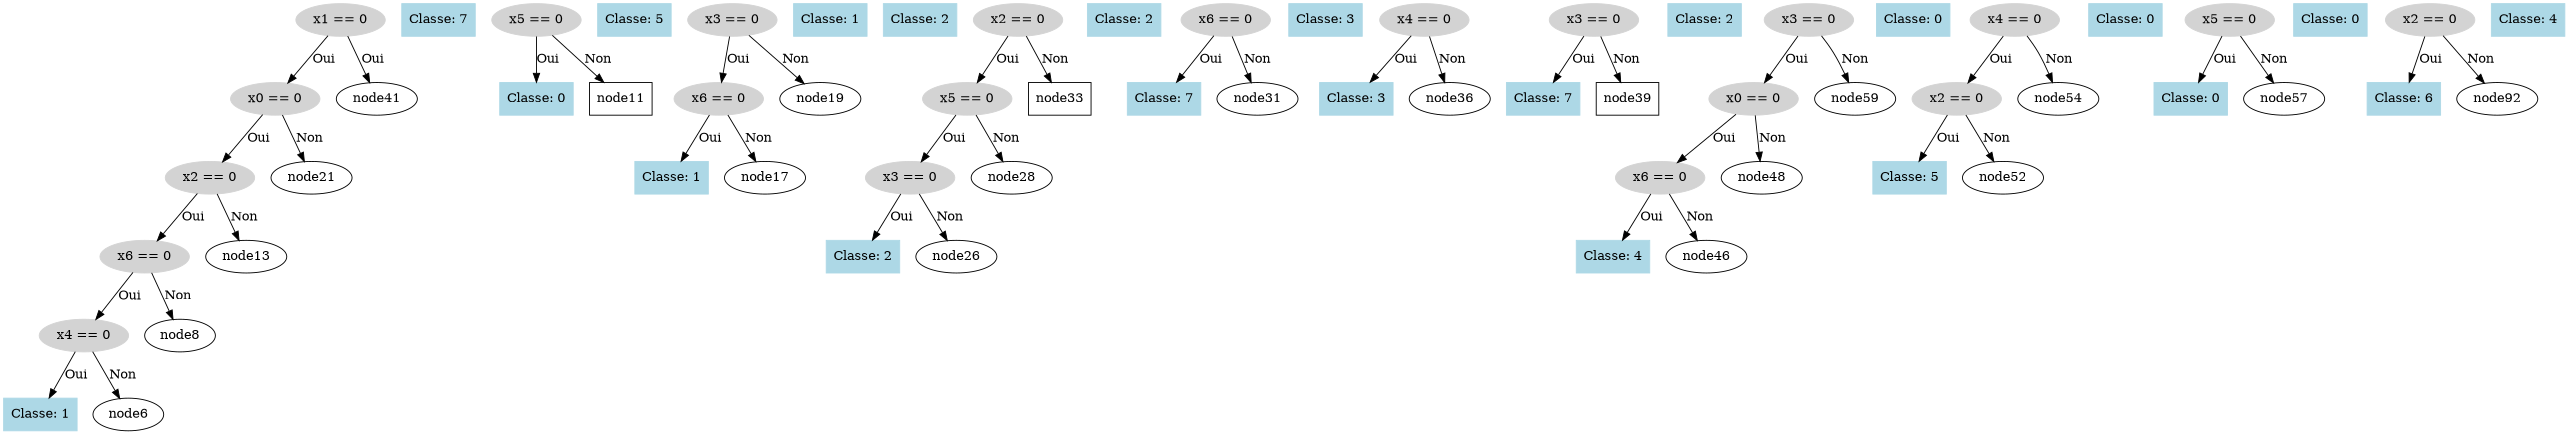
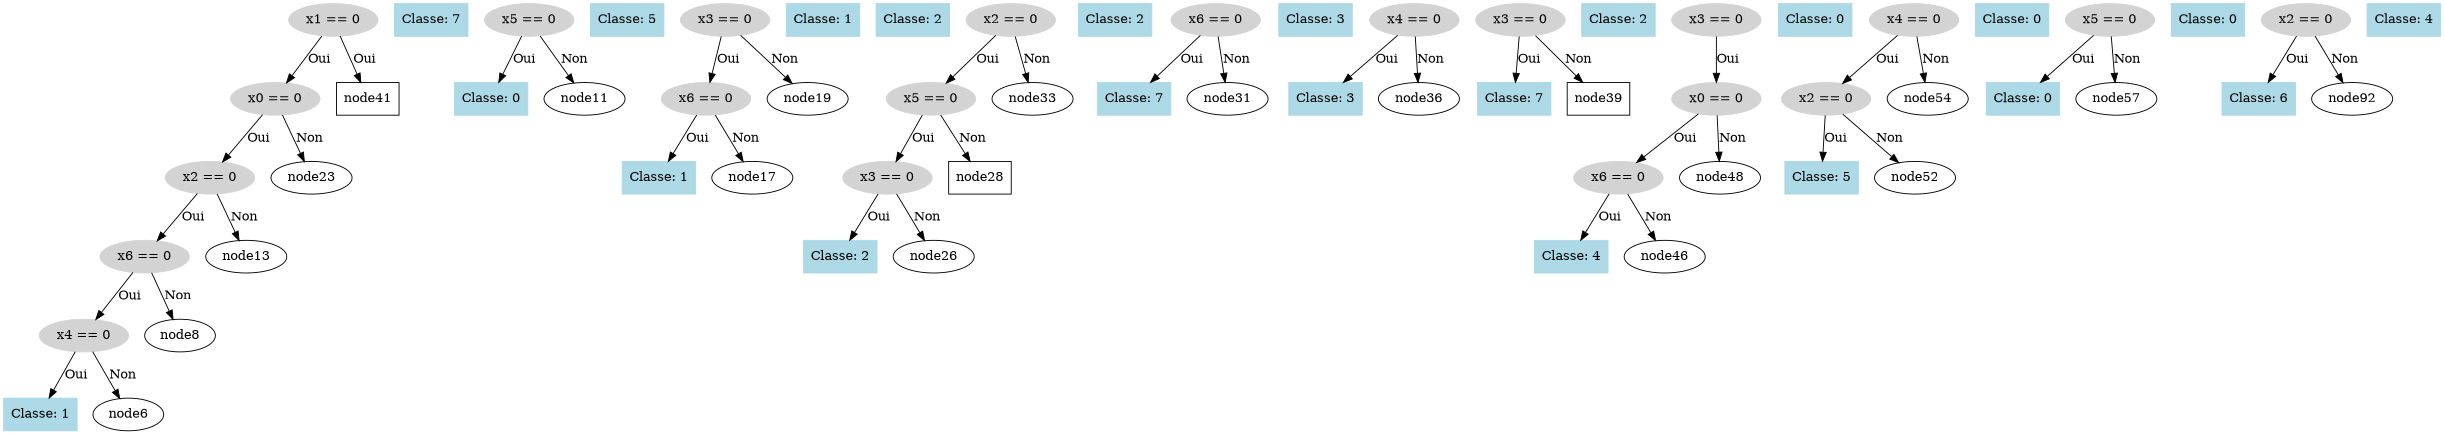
  digraph {
    node [color=lightblue shape=box style=filled]
    n1 [color=lightgray label="x1 == 0" shape=ellipse]
    n2 [color=lightgray label="x0 == 0" shape=ellipse]
-   node41 [color="" shape="" style=""]
+   node41 [color="" style=""]
    n4 [color=lightgray label="x2 == 0" shape=ellipse]
-   node21 [color="" shape="" style=""]
+   node21 [label=node23 color="" shape="" style=""]
    n6 [color=lightgray label="x6 == 0" shape=ellipse]
    node13 [color="" shape="" style=""]
    n8 [color=lightgray label="x4 == 0" shape=ellipse]
    node8 [color="" shape="" style=""]
    n10 [label="Classe: 1"]
    node6 [color="" shape="" style=""]
    n12 [label="Classe: 7"]
    n13 [color=lightgray label="x5 == 0" shape=ellipse]
    n14 [label="Classe: 0"]
-   node11 [color="" style=""]
+   node11 [color="" shape="" style=""]
    n16 [label="Classe: 5"]
    n17 [color=lightgray label="x3 == 0" shape=ellipse]
    n18 [color=lightgray label="x6 == 0" shape=ellipse]
    node19 [color="" shape="" style=""]
    n20 [label="Classe: 1"]
    node17 [color="" shape="" style=""]
    n22 [label="Classe: 1"]
    n23 [label="Classe: 2"]
    n24 [color=lightgray label="x2 == 0" shape=ellipse]
    n25 [color=lightgray label="x5 == 0" shape=ellipse]
-   node33 [color="" style=""]
+   node33 [color="" shape="" style=""]
    n27 [color=lightgray label="x3 == 0" shape=ellipse]
-   node28 [color="" shape="" style=""]
+   node28 [color="" style=""]
    n29 [label="Classe: 2"]
    node26 [color="" shape="" style=""]
    n31 [label="Classe: 2"]
    n32 [color=lightgray label="x6 == 0" shape=ellipse]
    n33 [label="Classe: 7"]
    node31 [color="" shape="" style=""]
    n35 [label="Classe: 3"]
    n36 [color=lightgray label="x4 == 0" shape=ellipse]
    n37 [label="Classe: 3"]
    node36 [color="" shape="" style=""]
    n39 [color=lightgray label="x3 == 0" shape=ellipse]
    n40 [label="Classe: 7"]
    node39 [color="" style=""]
    n42 [label="Classe: 2"]
    n43 [color=lightgray label="x3 == 0" shape=ellipse]
    n44 [color=lightgray label="x0 == 0" shape=ellipse]
-   node59 [color="" shape="" style=""]
    n46 [color=lightgray label="x6 == 0" shape=ellipse]
    node48 [color="" shape="" style=""]
    n48 [label="Classe: 4"]
    node46 [color="" shape="" style=""]
    n50 [label="Classe: 0"]
    n51 [color=lightgray label="x4 == 0" shape=ellipse]
    n52 [color=lightgray label="x2 == 0" shape=ellipse]
    node54 [color="" shape="" style=""]
    n54 [label="Classe: 5"]
    node52 [color="" shape="" style=""]
    n56 [label="Classe: 0"]
    n57 [color=lightgray label="x5 == 0" shape=ellipse]
    n58 [label="Classe: 0"]
    node57 [color="" shape="" style=""]
    n60 [label="Classe: 0"]
    n61 [color=lightgray label="x2 == 0" shape=ellipse]
    n62 [label="Classe: 6"]
    n63 [label=node92 color="" shape="" style=""]
    n64 [label="Classe: 4"]
    n1 -> n2 [label=Oui]
    n1 -> node41 [label=Oui]
    n2 -> n4 [label=Oui]
    n2 -> node21 [label=Non]
    n4 -> n6 [label=Oui]
    n4 -> node13 [label=Non]
    n6 -> n8 [label=Oui]
    n6 -> node8 [label=Non]
    n8 -> n10 [label=Oui]
    n8 -> node6 [label=Non]
    n13 -> n14 [label=Oui]
    n13 -> node11 [label=Non]
    n17 -> n18 [label=Oui]
    n17 -> node19 [label=Non]
    n18 -> n20 [label=Oui]
    n18 -> node17 [label=Non]
    n24 -> n25 [label=Oui]
    n24 -> node33 [label=Non]
    n25 -> n27 [label=Oui]
    n25 -> node28 [label=Non]
    n27 -> n29 [label=Oui]
    n27 -> node26 [label=Non]
    n32 -> n33 [label=Oui]
    n32 -> node31 [label=Non]
    n36 -> n37 [label=Oui]
    n36 -> node36 [label=Non]
    n39 -> n40 [label=Oui]
    n39 -> node39 [label=Non]
    n43 -> n44 [label=Oui]
-   n43 -> node59 [label=Non]
    n44 -> n46 [label=Oui]
    n44 -> node48 [label=Non]
    n46 -> n48 [label=Oui]
    n46 -> node46 [label=Non]
    n51 -> n52 [label=Oui]
    n51 -> node54 [label=Non]
    n52 -> n54 [label=Oui]
    n52 -> node52 [label=Non]
    n57 -> n58 [label=Oui]
    n57 -> node57 [label=Non]
    n61 -> n62 [label=Oui]
    n61 -> n63 [label=Non]
  }
